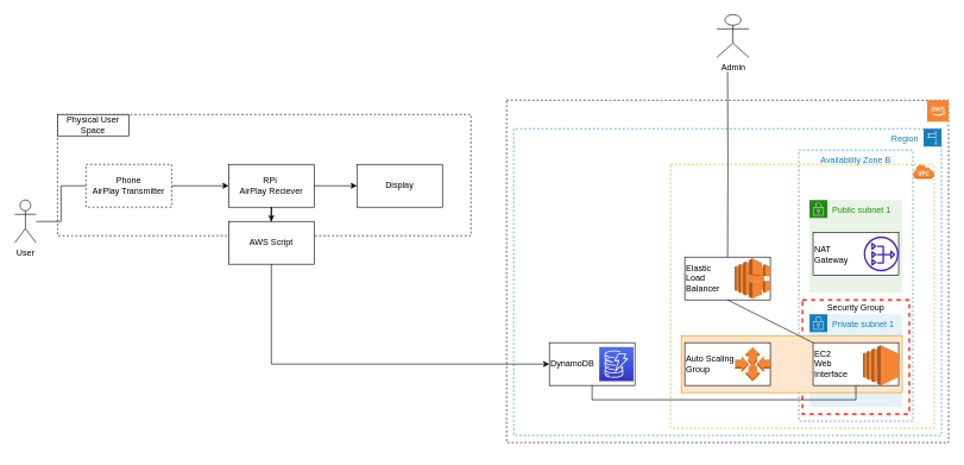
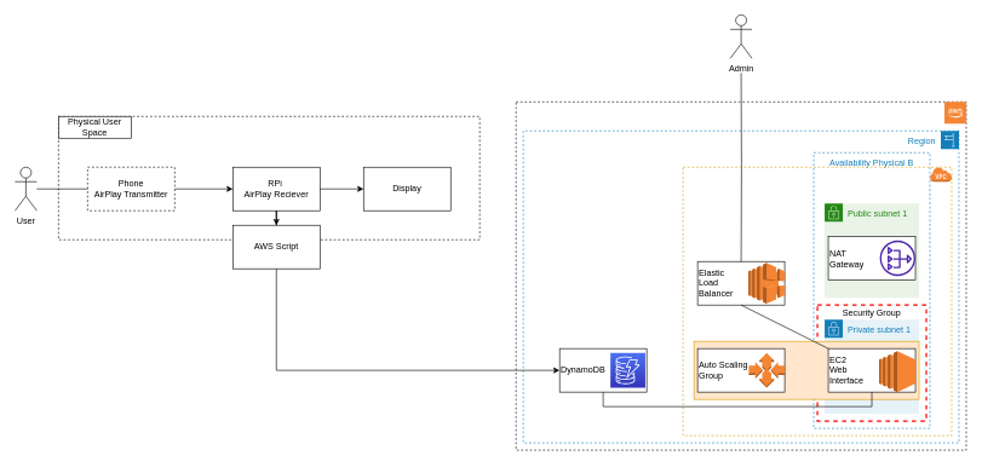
  <mxCell id="0" />
  <mxCell id="1" parent="0" />
  <mxCell id="2" value="Security Group" style="fontStyle=0;verticalAlign=top;align=center;spacingTop=-2;fillColor=none;rounded=0;whiteSpace=wrap;html=1;strokeColor=#FF0000;strokeWidth=2;dashed=1;container=0;collapsible=0;expand=0;recursiveResize=0;" parent="1" vertex="1"><mxGeometry x="1125" y="420" width="150" height="160" as="geometry" /></mxCell>
- <mxCell id="3" value="Availability Zone B" style="fillColor=none;strokeColor=#147EBA;dashed=1;verticalAlign=top;fontStyle=0;fontColor=#147EBA;" parent="1" vertex="1"><mxGeometry x="1120" y="210" width="160" height="380" as="geometry" /></mxCell>
+ <mxCell id="3" value="Availability Physical B" style="fillColor=none;strokeColor=#147EBA;dashed=1;verticalAlign=top;fontStyle=0;fontColor=#147EBA;" parent="1" vertex="1"><mxGeometry x="1120" y="210" width="160" height="380" as="geometry" /></mxCell>
  <mxCell id="4" value="" style="rounded=0;whiteSpace=wrap;html=1;strokeColor=default;fillColor=none;align=left;dashed=1;" parent="1" vertex="1"><mxGeometry x="710" y="140" width="620" height="480" as="geometry" /></mxCell>
  <mxCell id="5" value="Region" style="points=[[0,0],[0.25,0],[0.5,0],[0.75,0],[1,0],[1,0.25],[1,0.5],[1,0.75],[1,1],[0.75,1],[0.5,1],[0.25,1],[0,1],[0,0.75],[0,0.5],[0,0.25]];outlineConnect=0;gradientColor=none;html=1;whiteSpace=wrap;fontSize=12;fontStyle=0;shape=mxgraph.aws4.group;grIcon=mxgraph.aws4.group_region;strokeColor=#147EBA;fillColor=none;verticalAlign=top;align=right;spacingLeft=0;fontColor=#147EBA;dashed=1;flipH=1;spacingRight=30;" parent="1" vertex="1"><mxGeometry x="720" y="180" width="600" height="430" as="geometry" /></mxCell>
  <mxCell id="6" value="" style="rounded=0;whiteSpace=wrap;html=1;strokeColor=#d79b00;fillColor=none;align=left;dashed=1;" parent="1" vertex="1"><mxGeometry x="940" y="230" width="370" height="370" as="geometry" /></mxCell>
  <mxCell id="7" value="" style="group" parent="1" vertex="1" connectable="0"><mxGeometry x="80" y="160" width="598" height="210" as="geometry" /></mxCell>
  <mxCell id="8" value="" style="rounded=0;whiteSpace=wrap;html=1;fillColor=none;strokeColor=default;dashed=1;" parent="7" vertex="1"><mxGeometry width="580" height="170" as="geometry" /></mxCell>
  <mxCell id="9" value="RPi&amp;nbsp;&lt;br&gt;AirPlay Reciever" style="rounded=0;whiteSpace=wrap;html=1;" parent="7" vertex="1"><mxGeometry x="240" y="70" width="120" height="60" as="geometry" /></mxCell>
  <mxCell id="10" value="Display" style="rounded=0;whiteSpace=wrap;html=1;" parent="7" vertex="1"><mxGeometry x="420" y="70" width="120" height="60" as="geometry" /></mxCell>
  <mxCell id="11" style="edgeStyle=orthogonalEdgeStyle;rounded=0;orthogonalLoop=1;jettySize=auto;html=1;entryX=0;entryY=0.5;entryDx=0;entryDy=0;" parent="7" source="9" target="10" edge="1"><mxGeometry relative="1" as="geometry" /></mxCell>
  <mxCell id="12" style="edgeStyle=orthogonalEdgeStyle;rounded=0;orthogonalLoop=1;jettySize=auto;html=1;entryX=0;entryY=0.5;entryDx=0;entryDy=0;" parent="7" source="13" target="9" edge="1"><mxGeometry relative="1" as="geometry" /></mxCell>
  <mxCell id="13" value="Phone&lt;br&gt;AirPlay Transmitter" style="rounded=0;whiteSpace=wrap;html=1;dashed=1;" parent="7" vertex="1"><mxGeometry x="40" y="70" width="120" height="60" as="geometry" /></mxCell>
  <mxCell id="14" value="Physical User Space" style="rounded=0;whiteSpace=wrap;html=1;strokeColor=default;fillColor=default;" parent="7" vertex="1"><mxGeometry width="100" height="30" as="geometry" /></mxCell>
  <mxCell id="15" value="AWS Script" style="rounded=0;whiteSpace=wrap;html=1;" parent="7" vertex="1"><mxGeometry x="240" y="150" width="120" height="60" as="geometry" /></mxCell>
  <mxCell id="16" style="edgeStyle=orthogonalEdgeStyle;rounded=0;orthogonalLoop=1;jettySize=auto;html=1;entryX=0.5;entryY=0;entryDx=0;entryDy=0;" parent="7" source="9" target="15" edge="1"><mxGeometry relative="1" as="geometry" /></mxCell>
  <mxCell id="17" value="Private subnet 1" style="points=[[0,0],[0.25,0],[0.5,0],[0.75,0],[1,0],[1,0.25],[1,0.5],[1,0.75],[1,1],[0.75,1],[0.5,1],[0.25,1],[0,1],[0,0.75],[0,0.5],[0,0.25]];outlineConnect=0;gradientColor=none;html=1;whiteSpace=wrap;fontSize=12;fontStyle=0;shape=mxgraph.aws4.group;grIcon=mxgraph.aws4.group_security_group;grStroke=0;strokeColor=#147EBA;fillColor=#E6F2F8;verticalAlign=top;align=left;spacingLeft=30;fontColor=#147EBA;dashed=0;" parent="1" vertex="1"><mxGeometry x="1135" y="440" width="130" height="130" as="geometry" /></mxCell>
  <mxCell id="18" value="" style="rounded=0;whiteSpace=wrap;html=1;strokeColor=#d79b00;fillColor=#ffe6cc;align=left;" parent="1" vertex="1"><mxGeometry x="955" y="470.01" width="310" height="80" as="geometry" /></mxCell>
  <mxCell id="19" value="" style="outlineConnect=0;dashed=0;verticalLabelPosition=bottom;verticalAlign=top;align=center;html=1;shape=mxgraph.aws3.cloud_2;fillColor=#F58534;gradientColor=none;strokeColor=default;" parent="1" vertex="1"><mxGeometry x="1300" y="140" width="30" height="30" as="geometry" /></mxCell>
  <mxCell id="20" value="" style="outlineConnect=0;dashed=0;verticalLabelPosition=bottom;verticalAlign=top;align=center;html=1;shape=mxgraph.aws3.virtual_private_cloud;fillColor=#F58534;gradientColor=none;strokeColor=default;" parent="1" vertex="1"><mxGeometry x="1280" y="230" width="30" height="20" as="geometry" /></mxCell>
  <mxCell id="21" value="" style="group" parent="1" vertex="1" connectable="0"><mxGeometry x="770" y="480" width="130" height="90" as="geometry" /></mxCell>
  <mxCell id="22" value="DynamoDB" style="rounded=0;whiteSpace=wrap;html=1;align=left;" parent="21" vertex="1"><mxGeometry width="120" height="60" as="geometry" /></mxCell>
  <mxCell id="23" value="" style="sketch=0;points=[[0,0,0],[0.25,0,0],[0.5,0,0],[0.75,0,0],[1,0,0],[0,1,0],[0.25,1,0],[0.5,1,0],[0.75,1,0],[1,1,0],[0,0.25,0],[0,0.5,0],[0,0.75,0],[1,0.25,0],[1,0.5,0],[1,0.75,0]];outlineConnect=0;fontColor=#232F3E;gradientColor=#4D72F3;gradientDirection=north;fillColor=#3334B9;strokeColor=#ffffff;dashed=0;verticalLabelPosition=bottom;verticalAlign=top;align=center;html=1;fontSize=12;fontStyle=0;aspect=fixed;shape=mxgraph.aws4.resourceIcon;resIcon=mxgraph.aws4.dynamodb;" parent="21" vertex="1"><mxGeometry x="70" y="6" width="48" height="48" as="geometry" /></mxCell>
  <mxCell id="24" value="" style="group" parent="1" vertex="1" connectable="0"><mxGeometry x="960" y="360" width="120" height="60" as="geometry" /></mxCell>
  <mxCell id="25" value="Elastic&lt;br&gt;Load&lt;br&gt;Balancer" style="rounded=0;whiteSpace=wrap;html=1;align=left;" parent="24" vertex="1"><mxGeometry width="120" height="60" as="geometry" /></mxCell>
  <mxCell id="26" value="" style="outlineConnect=0;dashed=0;verticalLabelPosition=bottom;verticalAlign=top;align=center;html=1;shape=mxgraph.aws3.elastic_load_balancing;fillColor=#F58534;gradientColor=none;strokeColor=default;" parent="24" vertex="1"><mxGeometry x="70" y="1.75" width="50" height="56.5" as="geometry" /></mxCell>
  <mxCell id="27" value="" style="group" parent="1" vertex="1" connectable="0"><mxGeometry x="1140" y="480" width="135" height="150" as="geometry" /></mxCell>
  <mxCell id="28" value="" style="group" parent="27" vertex="1" connectable="0"><mxGeometry width="135" height="150" as="geometry" /></mxCell>
  <mxCell id="29" value="EC2&lt;br&gt;Web &lt;br&gt;Interface" style="rounded=0;whiteSpace=wrap;html=1;align=left;" parent="28" vertex="1"><mxGeometry width="120" height="60" as="geometry" /></mxCell>
  <mxCell id="30" value="" style="outlineConnect=0;dashed=0;verticalLabelPosition=bottom;verticalAlign=top;align=center;html=1;shape=mxgraph.aws3.ec2;fillColor=#F58534;gradientColor=none;strokeColor=default;" parent="28" vertex="1"><mxGeometry x="70" y="3.5" width="50" height="56.5" as="geometry" /></mxCell>
  <mxCell id="31" value="Auto Scaling&lt;br&gt;Group" style="rounded=0;whiteSpace=wrap;html=1;align=left;" parent="1" vertex="1"><mxGeometry x="960" y="480" width="120" height="60" as="geometry" /></mxCell>
  <mxCell id="32" value="" style="outlineConnect=0;dashed=0;verticalLabelPosition=bottom;verticalAlign=top;align=center;html=1;shape=mxgraph.aws3.auto_scaling;fillColor=#F58534;gradientColor=none;strokeColor=default;" parent="1" vertex="1"><mxGeometry x="1030.5" y="485.88" width="49.5" height="48.25" as="geometry" /></mxCell>
  <mxCell id="33" value="Public subnet 1" style="points=[[0,0],[0.25,0],[0.5,0],[0.75,0],[1,0],[1,0.25],[1,0.5],[1,0.75],[1,1],[0.75,1],[0.5,1],[0.25,1],[0,1],[0,0.75],[0,0.5],[0,0.25]];outlineConnect=0;gradientColor=none;html=1;whiteSpace=wrap;fontSize=12;fontStyle=0;shape=mxgraph.aws4.group;grIcon=mxgraph.aws4.group_security_group;grStroke=0;strokeColor=#248814;fillColor=#E9F3E6;verticalAlign=top;align=left;spacingLeft=30;fontColor=#248814;dashed=0;" parent="1" vertex="1"><mxGeometry x="1135" y="280" width="130" height="130" as="geometry" /></mxCell>
  <mxCell id="34" value="" style="group" parent="1" vertex="1" connectable="0"><mxGeometry x="1140" y="325.5" width="120" height="60" as="geometry" /></mxCell>
  <mxCell id="35" value="NAT&lt;br&gt;Gateway" style="rounded=0;whiteSpace=wrap;html=1;align=left;" parent="34" vertex="1"><mxGeometry width="120" height="60" as="geometry" /></mxCell>
  <mxCell id="36" value="" style="sketch=0;outlineConnect=0;fontColor=#232F3E;gradientColor=none;fillColor=#4D27AA;strokeColor=none;dashed=0;verticalLabelPosition=bottom;verticalAlign=top;align=center;html=1;fontSize=12;fontStyle=0;aspect=fixed;pointerEvents=1;shape=mxgraph.aws4.nat_gateway;" parent="34" vertex="1"><mxGeometry x="71" y="5.5" width="49" height="49" as="geometry" /></mxCell>
  <mxCell id="37" style="edgeStyle=none;rounded=0;orthogonalLoop=1;jettySize=auto;html=1;entryX=0.1;entryY=0.375;entryDx=0;entryDy=0;entryPerimeter=0;endArrow=none;endFill=0;exitX=0.5;exitY=1;exitDx=0;exitDy=0;" parent="1" source="25" target="2" edge="1"><mxGeometry x="220" y="490" as="geometry" /></mxCell>
  <mxCell id="38" style="edgeStyle=orthogonalEdgeStyle;rounded=0;orthogonalLoop=1;jettySize=auto;html=1;endArrow=none;endFill=0;entryX=0.5;entryY=0.75;entryDx=0;entryDy=0;entryPerimeter=0;exitX=0.5;exitY=1;exitDx=0;exitDy=0;" parent="1" source="22" target="2" edge="1"><mxGeometry x="220" y="490" as="geometry"><mxPoint x="1140.667" y="480" as="targetPoint" /><Array as="points"><mxPoint x="830" y="560" /><mxPoint x="1200" y="560" /></Array></mxGeometry></mxCell>
  <mxCell id="39" style="edgeStyle=orthogonalEdgeStyle;rounded=0;orthogonalLoop=1;jettySize=auto;html=1;entryX=0;entryY=0.5;entryDx=0;entryDy=0;exitX=0.5;exitY=1;exitDx=0;exitDy=0;" parent="1" source="15" target="22" edge="1"><mxGeometry relative="1" as="geometry" /></mxCell>
  <mxCell id="40" style="edgeStyle=orthogonalEdgeStyle;rounded=0;orthogonalLoop=1;jettySize=auto;html=1;entryX=0.5;entryY=0;entryDx=0;entryDy=0;endArrow=none;endFill=0;" parent="1" target="25" edge="1"><mxGeometry relative="1" as="geometry"><mxPoint x="1020" y="100" as="sourcePoint" /></mxGeometry></mxCell>
- <mxCell id="41" value="Admin" style="shape=umlActor;verticalLabelPosition=bottom;verticalAlign=top;html=1;outlineConnect=0;strokeColor=default;fillColor=none;" parent="1" vertex="1"><mxGeometry x="1005" y="20" width="45" height="60" as="geometry" /></mxCell>
+ <mxCell id="41" value="Admin" style="shape=umlActor;verticalLabelPosition=bottom;verticalAlign=top;html=1;outlineConnect=0;strokeColor=default;fillColor=none;" parent="1" vertex="1"><mxGeometry x="1005" y="20" width="30" height="60" as="geometry" /></mxCell>
  <mxCell id="42" style="edgeStyle=orthogonalEdgeStyle;rounded=0;orthogonalLoop=1;jettySize=auto;html=1;entryX=0;entryY=0.5;entryDx=0;entryDy=0;endArrow=none;endFill=0;" parent="1" source="43" target="13" edge="1"><mxGeometry relative="1" as="geometry" /></mxCell>
- <mxCell id="43" value="User" style="shape=umlActor;verticalLabelPosition=bottom;verticalAlign=top;html=1;outlineConnect=0;strokeColor=default;fillColor=none;" parent="1" vertex="1"><mxGeometry x="20" y="280" width="30" height="60" as="geometry" /></mxCell>
+ <mxCell id="43" value="User" style="shape=umlActor;verticalLabelPosition=bottom;verticalAlign=top;html=1;outlineConnect=0;strokeColor=default;fillColor=none;" parent="1" vertex="1"><mxGeometry x="20" y="230" width="30" height="60" as="geometry" /></mxCell>
